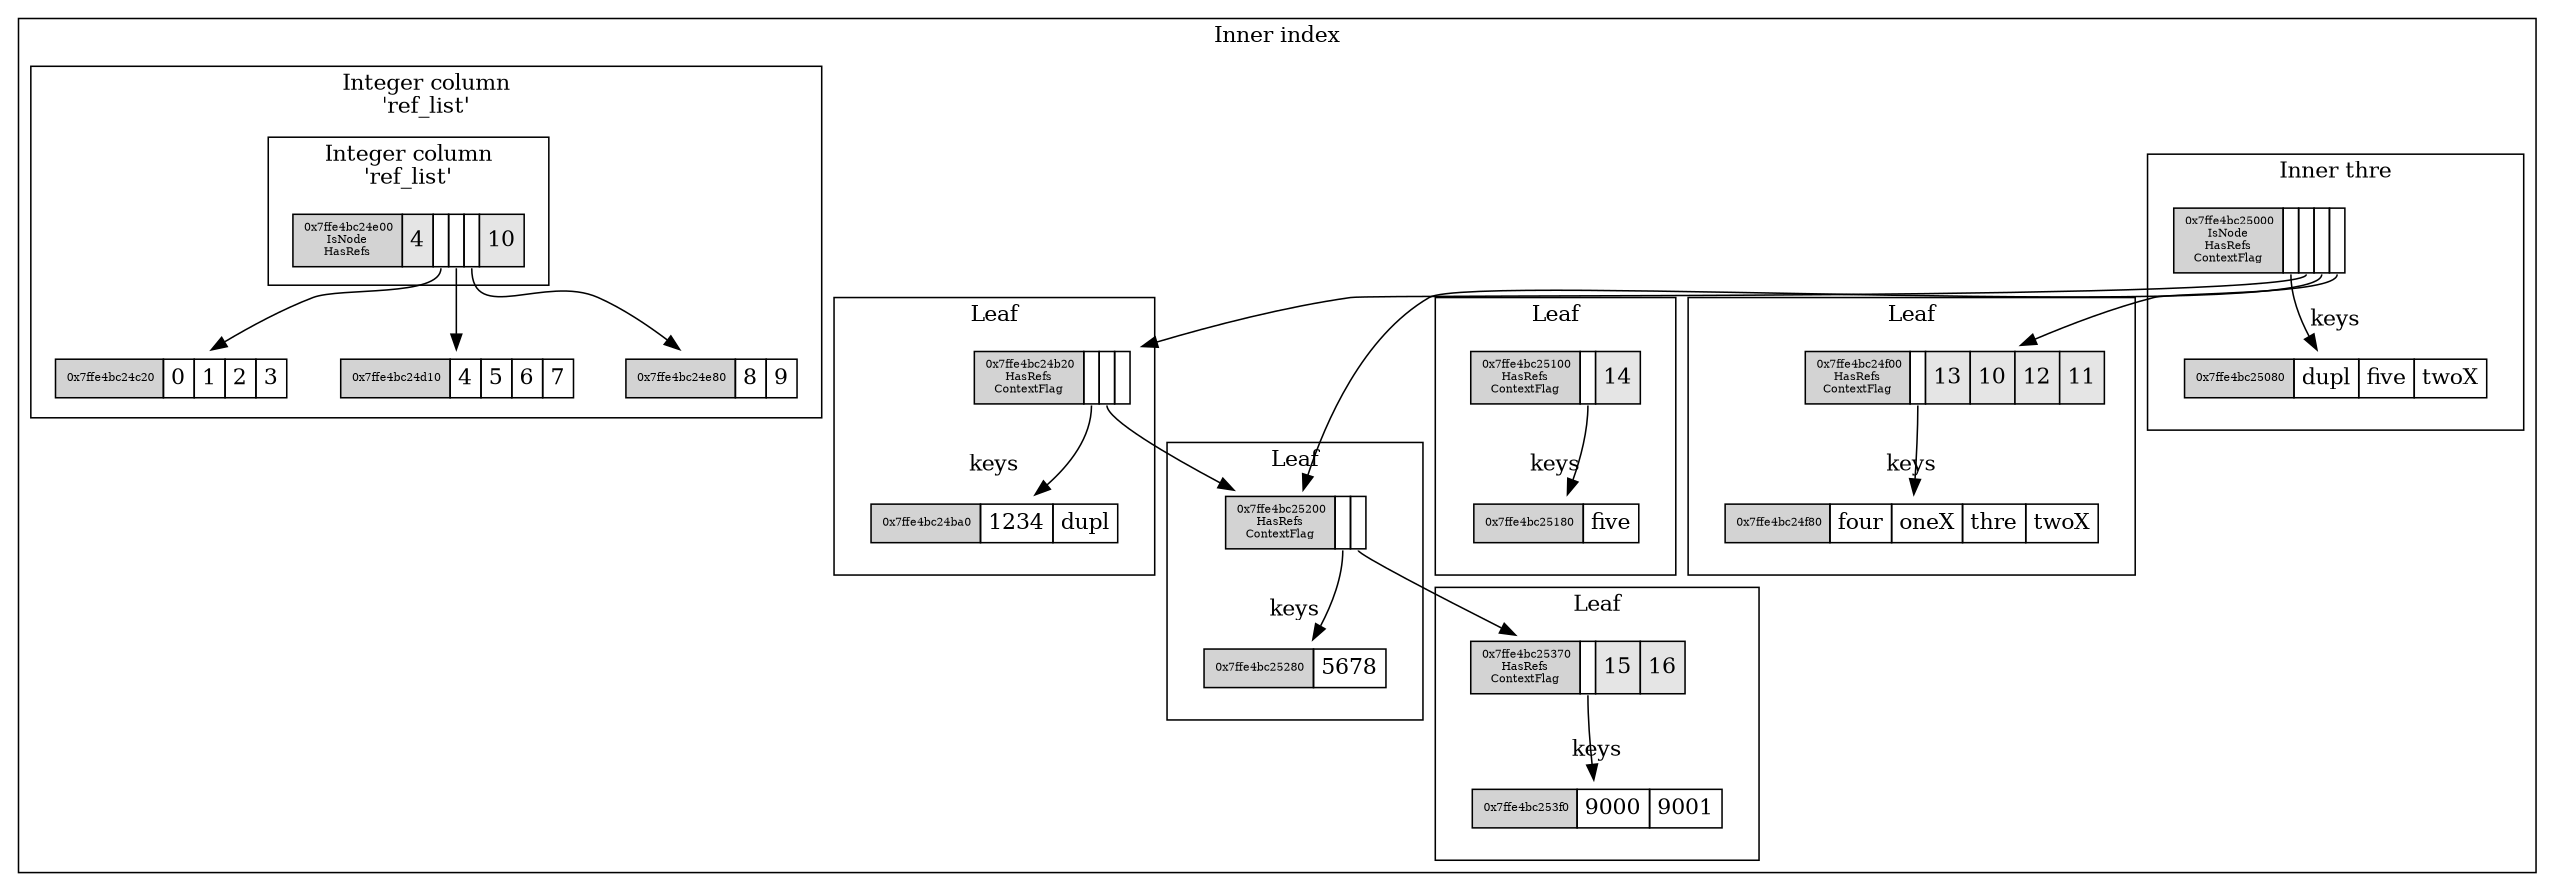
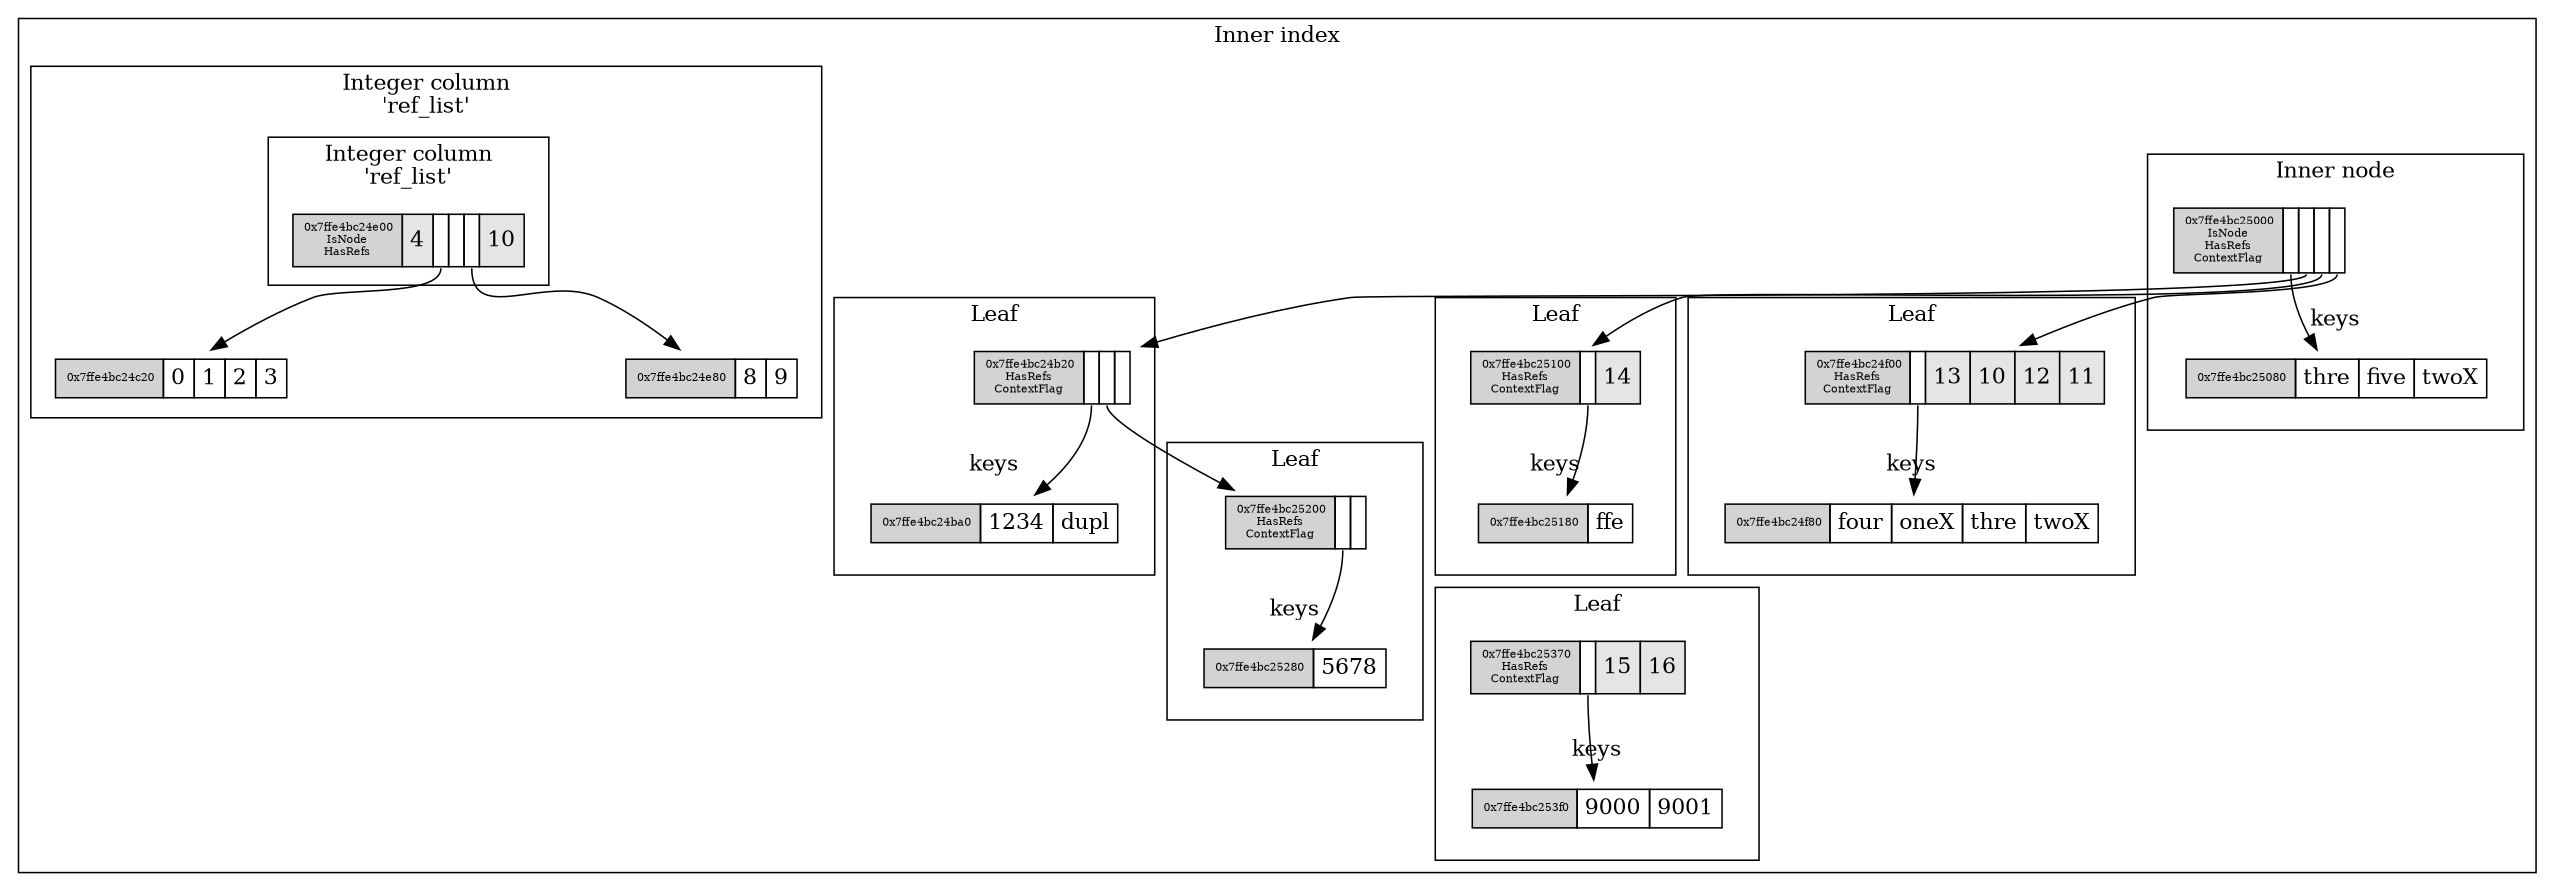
  digraph {
    node [shape=none]
    edge [tailport=0]
-   n1 [label=<<TABLE BORDER="0" CELLBORDER="1" CELLSPACING="0" CELLPADDING="4"><TR> <TD BGCOLOR="lightgrey"><FONT POINT-SIZE="7"> 0x7ffe4bc25080<BR/></FONT></TD> <TD>dupl</TD> <TD>five</TD> <TD>twoX</TD> </TR></TABLE>>]
+   n1 [label=<<TABLE BORDER="0" CELLBORDER="1" CELLSPACING="0" CELLPADDING="4"><TR> <TD BGCOLOR="lightgrey"><FONT POINT-SIZE="7"> 0x7ffe4bc25080<BR/></FONT></TD> <TD>thre</TD> <TD>five</TD> <TD>twoX</TD> </TR></TABLE>>]
    n2 [label=<<TABLE BORDER="0" CELLBORDER="1" CELLSPACING="0" CELLPADDING="4"><TR> <TD BGCOLOR="lightgrey"><FONT POINT-SIZE="7"> 0x7ffe4bc25000<BR/>IsNode<BR/>HasRefs<BR/>ContextFlag<BR/></FONT></TD> <TD PORT="0"></TD> <TD PORT="1"></TD> <TD PORT="2"></TD> <TD PORT="3"></TD> </TR></TABLE>>]
    n3 [label=<<TABLE BORDER="0" CELLBORDER="1" CELLSPACING="0" CELLPADDING="4"><TR> <TD BGCOLOR="lightgrey"><FONT POINT-SIZE="7"> 0x7ffe4bc24ba0<BR/></FONT></TD> <TD>1234</TD> <TD>dupl</TD> </TR></TABLE>>]
    n4 [label=<<TABLE BORDER="0" CELLBORDER="1" CELLSPACING="0" CELLPADDING="4"><TR> <TD BGCOLOR="lightgrey"><FONT POINT-SIZE="7"> 0x7ffe4bc24b20<BR/>HasRefs<BR/>ContextFlag<BR/></FONT></TD> <TD PORT="0"></TD> <TD PORT="1"></TD> <TD PORT="2"></TD> </TR></TABLE>>]
    n5 [label=<<TABLE BORDER="0" CELLBORDER="1" CELLSPACING="0" CELLPADDING="4"><TR> <TD BGCOLOR="lightgrey"><FONT POINT-SIZE="7"> 0x7ffe4bc25280<BR/></FONT></TD> <TD>5678</TD> </TR></TABLE>>]
    n6 [label=<<TABLE BORDER="0" CELLBORDER="1" CELLSPACING="0" CELLPADDING="4"><TR> <TD BGCOLOR="lightgrey"><FONT POINT-SIZE="7"> 0x7ffe4bc25200<BR/>HasRefs<BR/>ContextFlag<BR/></FONT></TD> <TD PORT="0"></TD> <TD PORT="1"></TD> </TR></TABLE>>]
    n7 [label=<<TABLE BORDER="0" CELLBORDER="1" CELLSPACING="0" CELLPADDING="4"><TR> <TD BGCOLOR="lightgrey"><FONT POINT-SIZE="7"> 0x7ffe4bc253f0<BR/></FONT></TD> <TD>9000</TD> <TD>9001</TD> </TR></TABLE>>]
    n8 [label=<<TABLE BORDER="0" CELLBORDER="1" CELLSPACING="0" CELLPADDING="4"><TR> <TD BGCOLOR="lightgrey"><FONT POINT-SIZE="7"> 0x7ffe4bc25370<BR/>HasRefs<BR/>ContextFlag<BR/></FONT></TD> <TD PORT="0"></TD> <TD BGCOLOR="grey90">15</TD> <TD BGCOLOR="grey90">16</TD> </TR></TABLE>>]
    n9 [label=<<TABLE BORDER="0" CELLBORDER="1" CELLSPACING="0" CELLPADDING="4"><TR> <TD BGCOLOR="lightgrey"><FONT POINT-SIZE="7"> 0x7ffe4bc24e00<BR/>IsNode<BR/>HasRefs<BR/></FONT></TD> <TD BGCOLOR="grey90">4</TD> <TD PORT="1"></TD> <TD PORT="2"></TD> <TD PORT="3"></TD> <TD BGCOLOR="grey90">10</TD> </TR></TABLE>>]
    n10 [label=<<TABLE BORDER="0" CELLBORDER="1" CELLSPACING="0" CELLPADDING="4"><TR> <TD BGCOLOR="lightgrey"><FONT POINT-SIZE="7"> 0x7ffe4bc24c20<BR/></FONT></TD> <TD>0</TD> <TD>1</TD> <TD>2</TD> <TD>3</TD> </TR></TABLE>>]
-   n11 [label=<<TABLE BORDER="0" CELLBORDER="1" CELLSPACING="0" CELLPADDING="4"><TR> <TD BGCOLOR="lightgrey"><FONT POINT-SIZE="7"> 0x7ffe4bc24d10<BR/></FONT></TD> <TD>4</TD> <TD>5</TD> <TD>6</TD> <TD>7</TD> </TR></TABLE>>]
    n12 [label=<<TABLE BORDER="0" CELLBORDER="1" CELLSPACING="0" CELLPADDING="4"><TR> <TD BGCOLOR="lightgrey"><FONT POINT-SIZE="7"> 0x7ffe4bc24e80<BR/></FONT></TD> <TD>8</TD> <TD>9</TD> </TR></TABLE>>]
-   n13 [label=<<TABLE BORDER="0" CELLBORDER="1" CELLSPACING="0" CELLPADDING="4"><TR> <TD BGCOLOR="lightgrey"><FONT POINT-SIZE="7"> 0x7ffe4bc25180<BR/></FONT></TD> <TD>five</TD> </TR></TABLE>>]
+   n13 [label=<<TABLE BORDER="0" CELLBORDER="1" CELLSPACING="0" CELLPADDING="4"><TR> <TD BGCOLOR="lightgrey"><FONT POINT-SIZE="7"> 0x7ffe4bc25180<BR/></FONT></TD> <TD>ffe</TD> </TR></TABLE>>]
    n14 [label=<<TABLE BORDER="0" CELLBORDER="1" CELLSPACING="0" CELLPADDING="4"><TR> <TD BGCOLOR="lightgrey"><FONT POINT-SIZE="7"> 0x7ffe4bc25100<BR/>HasRefs<BR/>ContextFlag<BR/></FONT></TD> <TD PORT="0"></TD> <TD BGCOLOR="grey90">14</TD> </TR></TABLE>>]
    n15 [label=<<TABLE BORDER="0" CELLBORDER="1" CELLSPACING="0" CELLPADDING="4"><TR> <TD BGCOLOR="lightgrey"><FONT POINT-SIZE="7"> 0x7ffe4bc24f80<BR/></FONT></TD> <TD>four</TD> <TD>oneX</TD> <TD>thre</TD> <TD>twoX</TD> </TR></TABLE>>]
    n16 [label=<<TABLE BORDER="0" CELLBORDER="1" CELLSPACING="0" CELLPADDING="4"><TR> <TD BGCOLOR="lightgrey"><FONT POINT-SIZE="7"> 0x7ffe4bc24f00<BR/>HasRefs<BR/>ContextFlag<BR/></FONT></TD> <TD PORT="0"></TD> <TD BGCOLOR="grey90">13</TD> <TD BGCOLOR="grey90">10</TD> <TD BGCOLOR="grey90">12</TD> <TD BGCOLOR="grey90">11</TD> </TR></TABLE>>]
    subgraph cluster_1 {
      label="Inner index"
      subgraph cluster_2 {
-       label="Inner thre"
+       label="Inner node"
        n2
        subgraph cluster_3 {
          color=white
          label=keys
          n1
        }
      }
      subgraph cluster_4 {
        label=Leaf
        n4
        subgraph cluster_5 {
          color=white
          label=keys
          n3
        }
      }
      subgraph cluster_6 {
        label=Leaf
        n6
        subgraph cluster_7 {
          color=white
          label=keys
          n5
        }
      }
      subgraph cluster_8 {
        label=Leaf
        n8
        subgraph cluster_9 {
          color=white
          label=keys
          n7
        }
      }
      subgraph cluster_10 {
        label="Integer column\n'ref_list'"
        n10
-       n11
        n12
        subgraph cluster_11 {
          label="Integer column\n'ref_list'"
          n9
        }
      }
      subgraph cluster_12 {
        label=Leaf
        n14
        subgraph cluster_13 {
          color=white
          label=keys
          n13
        }
      }
      subgraph cluster_14 {
        label=Leaf
        n16
        subgraph cluster_15 {
          color=white
          label=keys
          n15
        }
      }
    }
    n2 -> n1
    n2 -> n4 [tailport=1]
-   n2 -> n6 [tailport=2]
+   n2 -> n14 [tailport=2]
    n2 -> n16 [tailport=3]
    n4 -> n3
    n4 -> n6 [tailport=1]
    n6 -> n5
-   n6 -> n8 [tailport=1]
    n8 -> n7
    n9 -> n10 [tailport=1]
-   n9 -> n11 [tailport=2]
    n9 -> n12 [tailport=3]
    n14 -> n13
    n16 -> n15
  }
